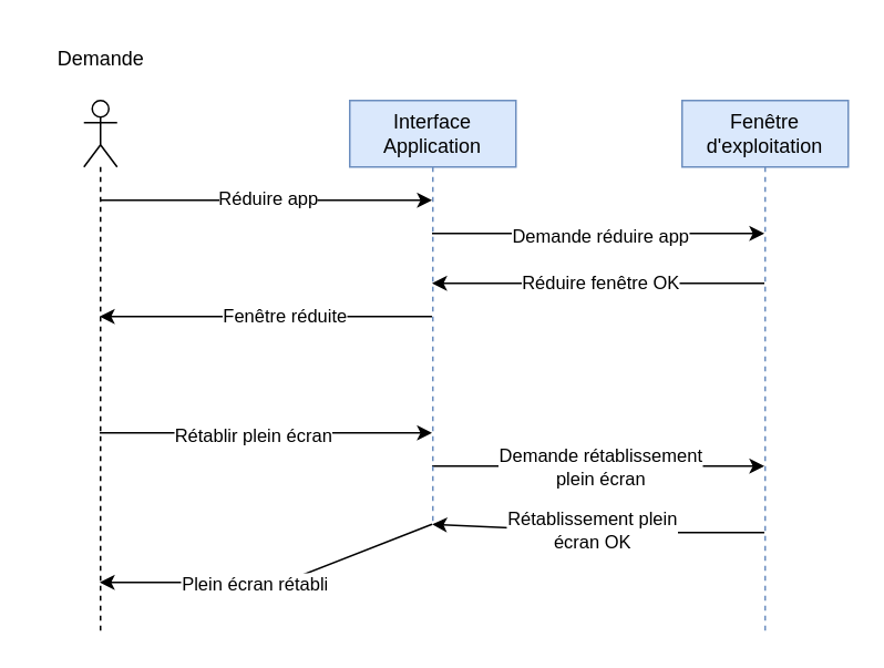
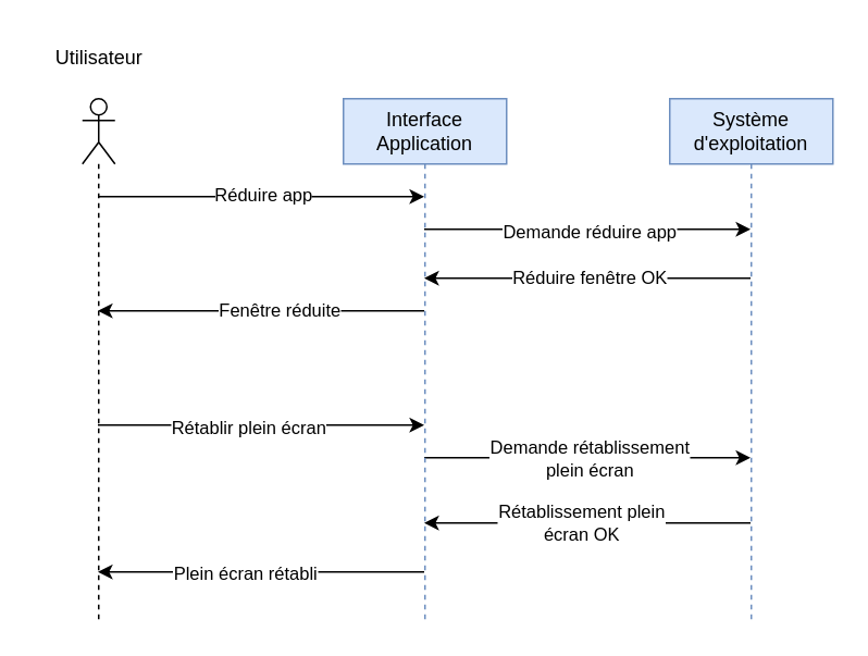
  <mxCell id="0" />
  <mxCell id="1" parent="0" />
  <mxCell id="2" value="" style="shape=umlLifeline;participant=umlActor;perimeter=lifelinePerimeter;whiteSpace=wrap;html=1;container=1;collapsible=0;recursiveResize=0;verticalAlign=top;spacingTop=36;outlineConnect=0;" parent="1" vertex="1"><mxGeometry x="50" y="60" width="20" height="320" as="geometry" /></mxCell>
- <mxCell id="3" value="Demande" style="text;html=1;align=center;verticalAlign=middle;resizable=0;points=[];autosize=1;strokeColor=none;fillColor=none;" parent="1" vertex="1"><mxGeometry x="20" y="20" width="80" height="30" as="geometry" /></mxCell>
+ <mxCell id="3" value="Utilisateur" style="text;html=1;align=center;verticalAlign=middle;resizable=0;points=[];autosize=1;strokeColor=none;fillColor=none;" parent="1" vertex="1"><mxGeometry x="20" y="20" width="80" height="30" as="geometry" /></mxCell>
  <mxCell id="4" value="" style="endArrow=classic;html=1;rounded=0;" parent="1" edge="1" target="20" source="2"><mxGeometry width="50" height="50" relative="1" as="geometry"><mxPoint x="59.5" y="120" as="sourcePoint" /><mxPoint x="259.5" y="120" as="targetPoint" /><Array as="points"><mxPoint x="160" y="120" /></Array></mxGeometry></mxCell>
  <mxCell id="5" value="Réduire app" style="edgeLabel;html=1;align=center;verticalAlign=middle;resizable=0;points=[];" parent="4" connectable="0" vertex="1"><mxGeometry x="-0.199" y="2" relative="1" as="geometry"><mxPoint x="21" as="offset" /></mxGeometry></mxCell>
  <mxCell id="6" value="" style="endArrow=classic;html=1;rounded=0;" parent="1" source="20" target="21" edge="1"><mxGeometry width="50" height="50" relative="1" as="geometry"><mxPoint x="259.5" y="140" as="sourcePoint" /><mxPoint x="459.5" y="140" as="targetPoint" /><Array as="points"><mxPoint x="370" y="140" /></Array></mxGeometry></mxCell>
  <mxCell id="7" value="Demande réduire app" style="edgeLabel;html=1;align=center;verticalAlign=middle;resizable=0;points=[];" parent="6" connectable="0" vertex="1"><mxGeometry x="-0.109" y="-1" relative="1" as="geometry"><mxPoint x="12" as="offset" /></mxGeometry></mxCell>
  <mxCell id="8" value="" style="endArrow=classic;html=1;rounded=0;" parent="1" source="21" target="20" edge="1"><mxGeometry width="50" height="50" relative="1" as="geometry"><mxPoint x="459.5" y="170" as="sourcePoint" /><mxPoint x="259.5" y="170" as="targetPoint" /><Array as="points"><mxPoint x="360" y="170" /></Array></mxGeometry></mxCell>
  <mxCell id="9" value="Réduire fenêtre OK" style="edgeLabel;html=1;align=center;verticalAlign=middle;resizable=0;points=[];" parent="8" connectable="0" vertex="1"><mxGeometry x="0.179" y="-1" relative="1" as="geometry"><mxPoint x="19" as="offset" /></mxGeometry></mxCell>
  <mxCell id="10" value="" style="endArrow=classic;html=1;rounded=0;" parent="1" source="20" target="2" edge="1"><mxGeometry width="50" height="50" relative="1" as="geometry"><mxPoint x="259.5" y="190" as="sourcePoint" /><mxPoint x="420" y="210" as="targetPoint" /><Array as="points"><mxPoint x="160" y="190" /></Array></mxGeometry></mxCell>
  <mxCell id="11" value="Fenêtre réduite" style="edgeLabel;html=1;align=center;verticalAlign=middle;resizable=0;points=[];" parent="10" connectable="0" vertex="1"><mxGeometry x="0.089" y="-1" relative="1" as="geometry"><mxPoint x="20" as="offset" /></mxGeometry></mxCell>
  <mxCell id="12" value="" style="endArrow=classic;html=1;rounded=0;" parent="1" source="2" target="20" edge="1"><mxGeometry width="50" height="50" relative="1" as="geometry"><mxPoint x="370" y="260" as="sourcePoint" /><mxPoint x="259.5" y="260" as="targetPoint" /><Array as="points"><mxPoint x="170" y="260" /></Array></mxGeometry></mxCell>
  <mxCell id="13" value="Rétablir plein écran" style="edgeLabel;html=1;align=center;verticalAlign=middle;resizable=0;points=[];" parent="12" connectable="0" vertex="1"><mxGeometry x="-0.079" y="-1" relative="1" as="geometry"><mxPoint as="offset" /></mxGeometry></mxCell>
  <mxCell id="14" value="" style="endArrow=classic;html=1;rounded=0;" parent="1" source="21" target="20" edge="1"><mxGeometry width="50" height="50" relative="1" as="geometry"><mxPoint x="459.5" y="320" as="sourcePoint" /><mxPoint x="259.5" y="320" as="targetPoint" /><Array as="points"><mxPoint x="370" y="320" /></Array></mxGeometry></mxCell>
  <mxCell id="15" value="Rétablissement plein&lt;br&gt;écran OK" style="edgeLabel;html=1;align=center;verticalAlign=middle;resizable=0;points=[];" parent="14" connectable="0" vertex="1"><mxGeometry x="0.039" y="-1" relative="1" as="geometry"><mxPoint as="offset" /></mxGeometry></mxCell>
  <mxCell id="16" value="" style="endArrow=classic;html=1;rounded=0;" parent="1" source="20" target="21" edge="1"><mxGeometry width="50" height="50" relative="1" as="geometry"><mxPoint x="259.5" y="280" as="sourcePoint" /><mxPoint x="459.5" y="280" as="targetPoint" /><Array as="points"><mxPoint x="360" y="280" /></Array></mxGeometry></mxCell>
  <mxCell id="17" value="Demande rétablissement&lt;br&gt;plein écran" style="edgeLabel;html=1;align=center;verticalAlign=middle;resizable=0;points=[];" parent="16" connectable="0" vertex="1"><mxGeometry x="-0.229" y="1" relative="1" as="geometry"><mxPoint x="24" y="1" as="offset" /></mxGeometry></mxCell>
  <mxCell id="18" value="" style="endArrow=classic;html=1;rounded=0;" parent="1" source="20" target="2" edge="1"><mxGeometry width="50" height="50" relative="1" as="geometry"><mxPoint x="259.5" y="350" as="sourcePoint" /><mxPoint x="420" y="200" as="targetPoint" /><Array as="points"><mxPoint x="170" y="350" /></Array></mxGeometry></mxCell>
  <mxCell id="19" value="Plein écran rétabli" style="edgeLabel;html=1;align=center;verticalAlign=middle;resizable=0;points=[];" parent="18" connectable="0" vertex="1"><mxGeometry x="0.099" relative="1" as="geometry"><mxPoint as="offset" /></mxGeometry></mxCell>
- <mxCell id="20" value="Interface Application" style="shape=umlLifeline;perimeter=lifelinePerimeter;whiteSpace=wrap;html=1;container=1;collapsible=0;recursiveResize=0;outlineConnect=0;fillColor=#dae8fc;strokeColor=#6c8ebf;" vertex="1" parent="1"><mxGeometry x="210" y="60" width="100" height="255" as="geometry" /></mxCell>
- <mxCell id="21" value="Fenêtre d'exploitation" style="shape=umlLifeline;perimeter=lifelinePerimeter;whiteSpace=wrap;html=1;container=1;collapsible=0;recursiveResize=0;outlineConnect=0;fillColor=#dae8fc;strokeColor=#6c8ebf;" vertex="1" parent="1"><mxGeometry x="410" y="60" width="100" height="320" as="geometry" /></mxCell>
+ <mxCell id="20" value="Interface Application" style="shape=umlLifeline;perimeter=lifelinePerimeter;whiteSpace=wrap;html=1;container=1;collapsible=0;recursiveResize=0;outlineConnect=0;fillColor=#dae8fc;strokeColor=#6c8ebf;" vertex="1" parent="1"><mxGeometry x="210" y="60" width="100" height="320" as="geometry" /></mxCell>
+ <mxCell id="21" value="Système d'exploitation" style="shape=umlLifeline;perimeter=lifelinePerimeter;whiteSpace=wrap;html=1;container=1;collapsible=0;recursiveResize=0;outlineConnect=0;fillColor=#dae8fc;strokeColor=#6c8ebf;" vertex="1" parent="1"><mxGeometry x="410" y="60" width="100" height="320" as="geometry" /></mxCell>
